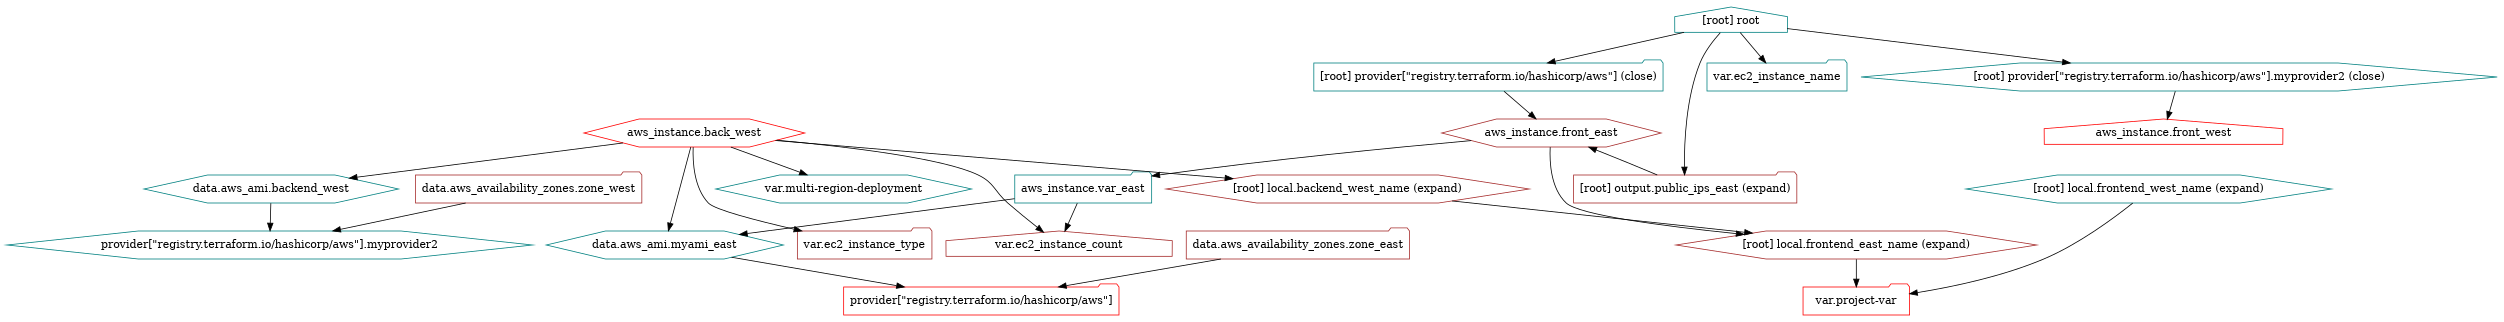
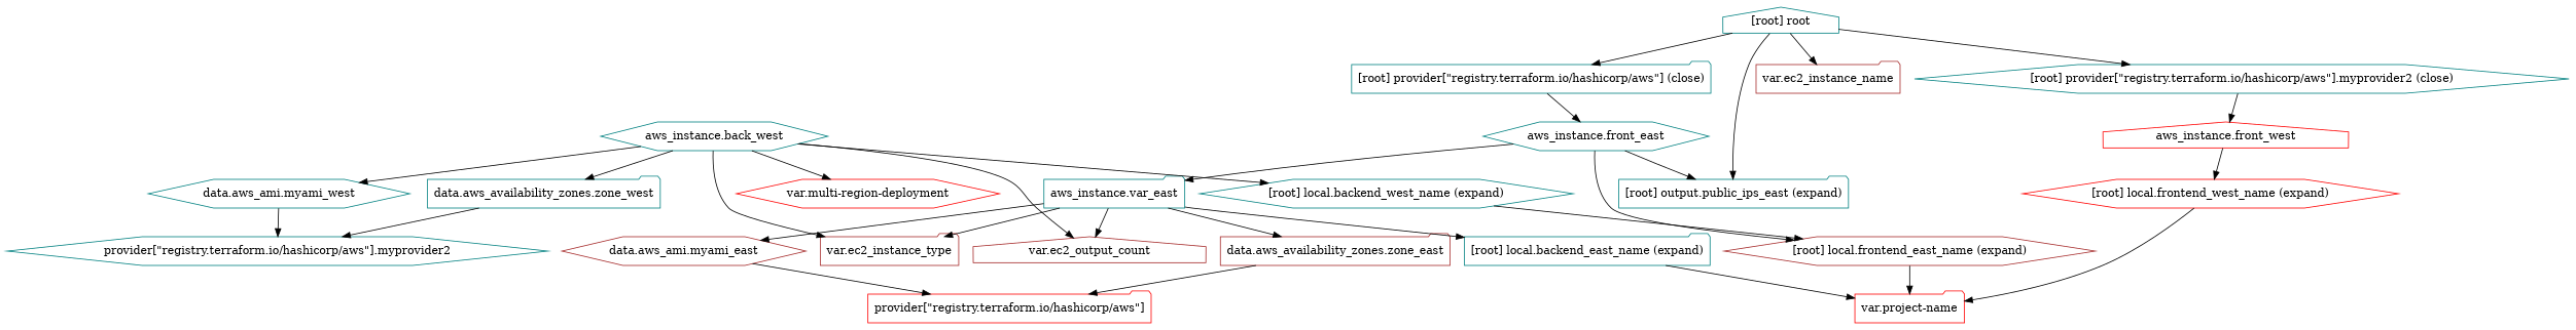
  digraph {
    compound=true
    newrank=true
    node [color=teal shape=folder]
    n1 [label="aws_instance.var_east"]
-   n2 [label="data.aws_ami.myami_east" shape=hexagon]
+   n2 [color=brown label="data.aws_ami.myami_east" shape=hexagon]
    n3 [color=brown label="data.aws_availability_zones.zone_east"]
-   n4 [color=brown label="var.ec2_instance_count" shape=house]
+   n4 [color=brown label="var.ec2_output_count" shape=house]
    n5 [color=brown label="var.ec2_instance_type"]
-   n7 [color=red label="aws_instance.back_west" shape=hexagon]
-   n8 [label="data.aws_ami.backend_west" shape=hexagon]
-   n9 [color=brown label="data.aws_availability_zones.zone_west"]
-   n10 [label="var.multi-region-deployment" shape=hexagon]
-   "[root] local.backend_west_name (expand)" [color=brown shape=hexagon]
-   n12 [color=brown label="aws_instance.front_east" shape=hexagon]
+   "[root] local.backend_east_name (expand)"
+   n7 [label="aws_instance.back_west" shape=hexagon]
+   n8 [label="data.aws_ami.myami_west" shape=hexagon]
+   n9 [label="data.aws_availability_zones.zone_west"]
+   n10 [color=red label="var.multi-region-deployment" shape=hexagon]
+   "[root] local.backend_west_name (expand)" [shape=hexagon]
+   n12 [label="aws_instance.front_east" shape=hexagon]
    "[root] local.frontend_east_name (expand)" [color=brown shape=hexagon]
    n14 [color=red label="aws_instance.front_west" shape=house]
-   "[root] local.frontend_west_name (expand)" [shape=hexagon]
+   "[root] local.frontend_west_name (expand)" [color=red shape=hexagon]
    n16 [color=red label="provider[\"registry.terraform.io/hashicorp/aws\"]"]
    n17 [label="provider[\"registry.terraform.io/hashicorp/aws\"].myprovider2" shape=hexagon]
-   n18 [label="var.ec2_instance_name"]
-   n19 [color=red label="var.project-var"]
-   "[root] output.public_ips_east (expand)" [color=brown]
+   n18 [color=brown label="var.ec2_instance_name"]
+   n19 [color=red label="var.project-name"]
+   "[root] output.public_ips_east (expand)"
    "[root] provider[\"registry.terraform.io/hashicorp/aws\"] (close)"
    "[root] provider[\"registry.terraform.io/hashicorp/aws\"].myprovider2 (close)" [shape=hexagon]
    "[root] root" [shape=house]
    subgraph sub_1 {
      n1
      n2
      n3
      n4
      n5
+     "[root] local.backend_east_name (expand)"
      n7
      n8
      n9
      n10
      "[root] local.backend_west_name (expand)"
      n12
      "[root] local.frontend_east_name (expand)"
      n14
      "[root] local.frontend_west_name (expand)"
      n16
      n17
      n18
      n19
      "[root] output.public_ips_east (expand)"
      "[root] provider[\"registry.terraform.io/hashicorp/aws\"] (close)"
      "[root] provider[\"registry.terraform.io/hashicorp/aws\"].myprovider2 (close)"
      "[root] root"
    }
    n1 -> n2
+   n1 -> n3
    n1 -> n4
+   n1 -> n5
+   n1 -> "[root] local.backend_east_name (expand)"
    n2 -> n16
    n3 -> n16
+   "[root] local.backend_east_name (expand)" -> n19
    n7 -> n4
    n7 -> n5
    n7 -> n8
-   n7 -> n2
+   n7 -> n9
    n7 -> n10
    n7 -> "[root] local.backend_west_name (expand)"
    n8 -> n17
    n9 -> n17
    "[root] local.backend_west_name (expand)" -> "[root] local.frontend_east_name (expand)"
    n12 -> n1
    n12 -> "[root] local.frontend_east_name (expand)"
    "[root] local.frontend_east_name (expand)" -> n19
+   n14 -> "[root] local.frontend_west_name (expand)"
    "[root] local.frontend_west_name (expand)" -> n19
-   "[root] output.public_ips_east (expand)" -> n12
+   n12 -> "[root] output.public_ips_east (expand)"
    "[root] provider[\"registry.terraform.io/hashicorp/aws\"] (close)" -> n12
    "[root] provider[\"registry.terraform.io/hashicorp/aws\"].myprovider2 (close)" -> n14
    "[root] root" -> n18
    "[root] root" -> "[root] output.public_ips_east (expand)"
    "[root] root" -> "[root] provider[\"registry.terraform.io/hashicorp/aws\"] (close)"
    "[root] root" -> "[root] provider[\"registry.terraform.io/hashicorp/aws\"].myprovider2 (close)"
  }
